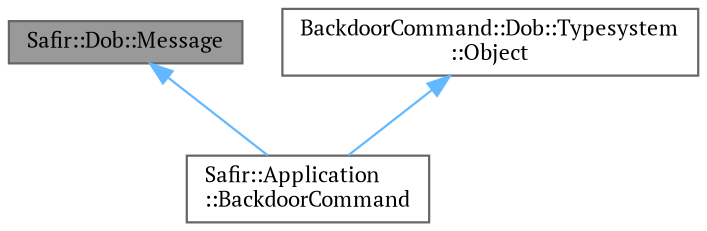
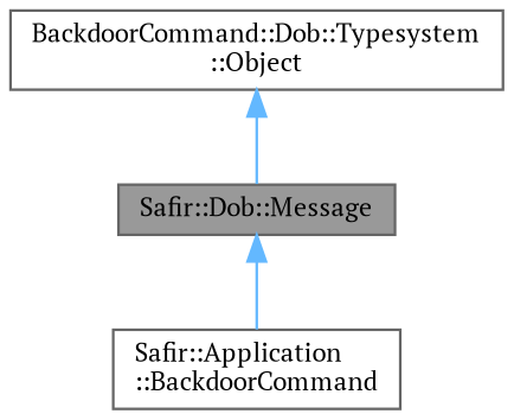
  digraph {
    fontname="PT Serif"
    node [color=gray40 fillcolor=white fontname="PT Serif" fontsize=10 shape=box style=filled]
    edge [color=steelblue1 dir=back fontname="PT Serif" fontsize=10 labelfontname=Helvetica labelfontsize=10 style=solid]
    n1 [fillcolor=grey60 fontcolor=black height=0.2 label="Safir::Dob::Message" width=0.4]
    n2 [height=0.2 label="Safir::Application\l::BackdoorCommand" width=0.4]
    n3 [height=0.2 label="BackdoorCommand::Dob::Typesystem\l::Object" width=0.4]
    n1 -> n2
-   n3 -> n2
+   n3 -> n1
  }
